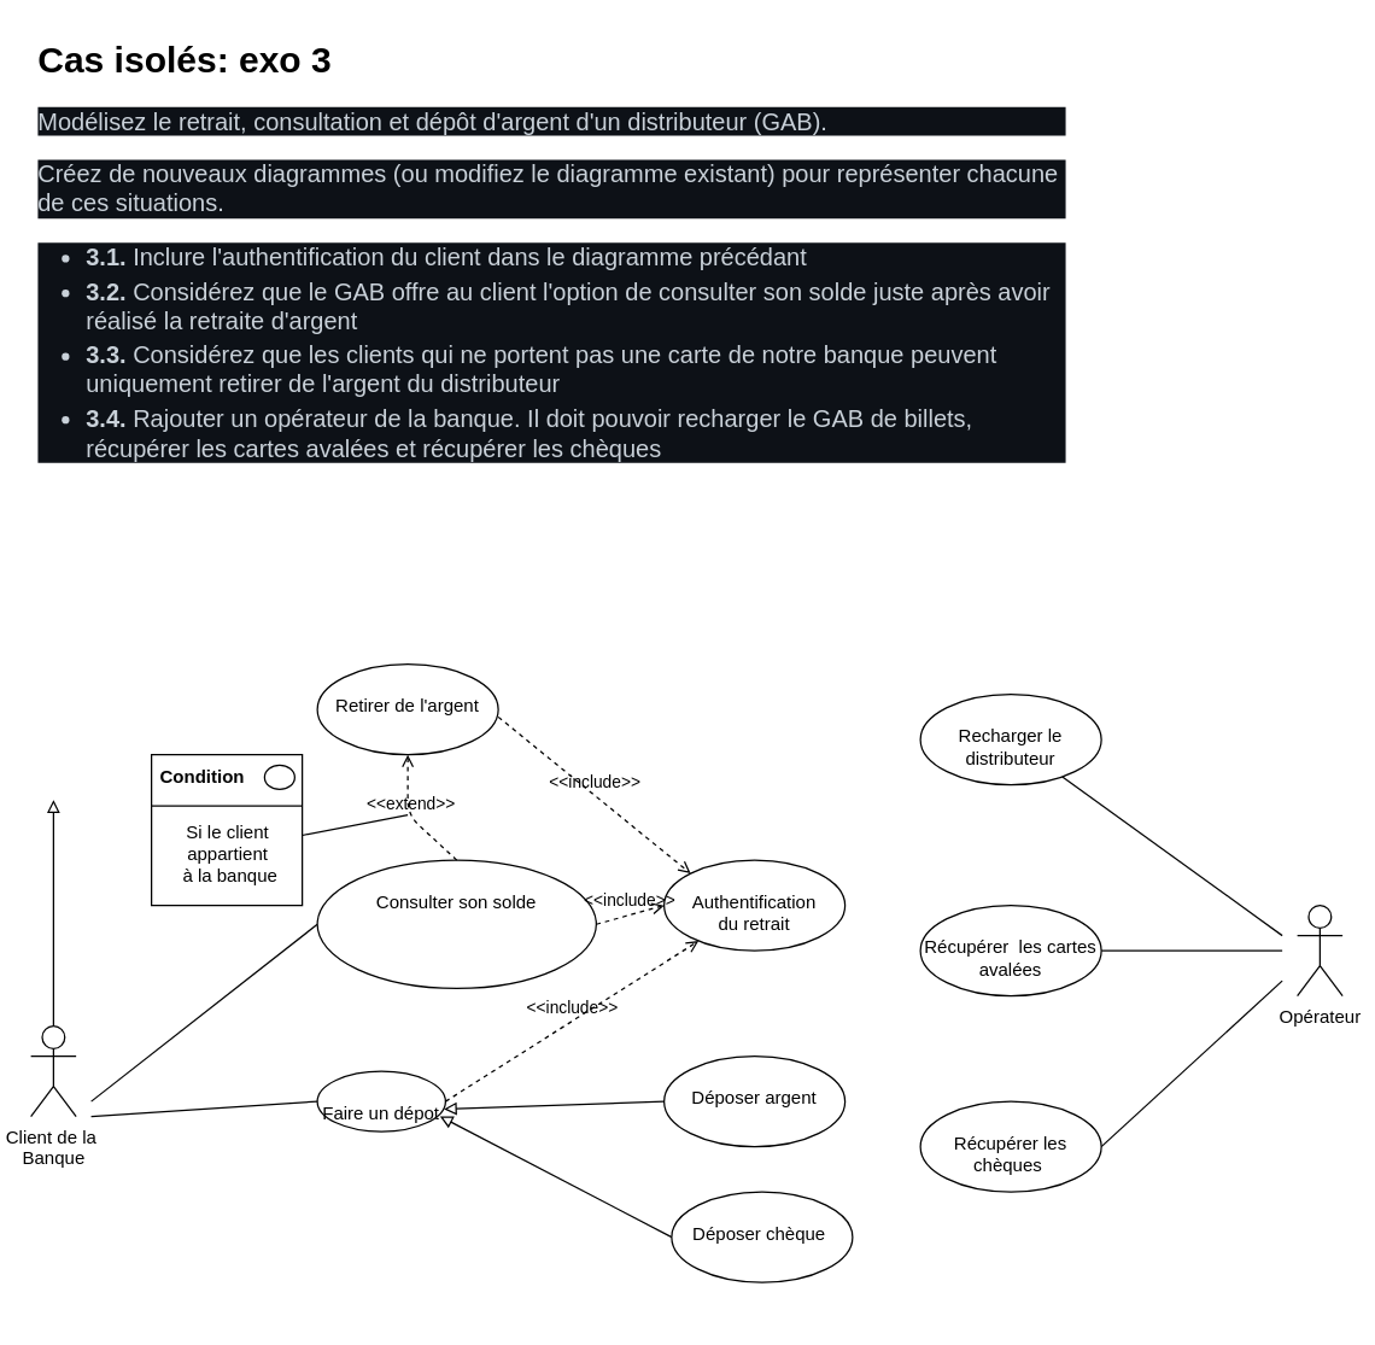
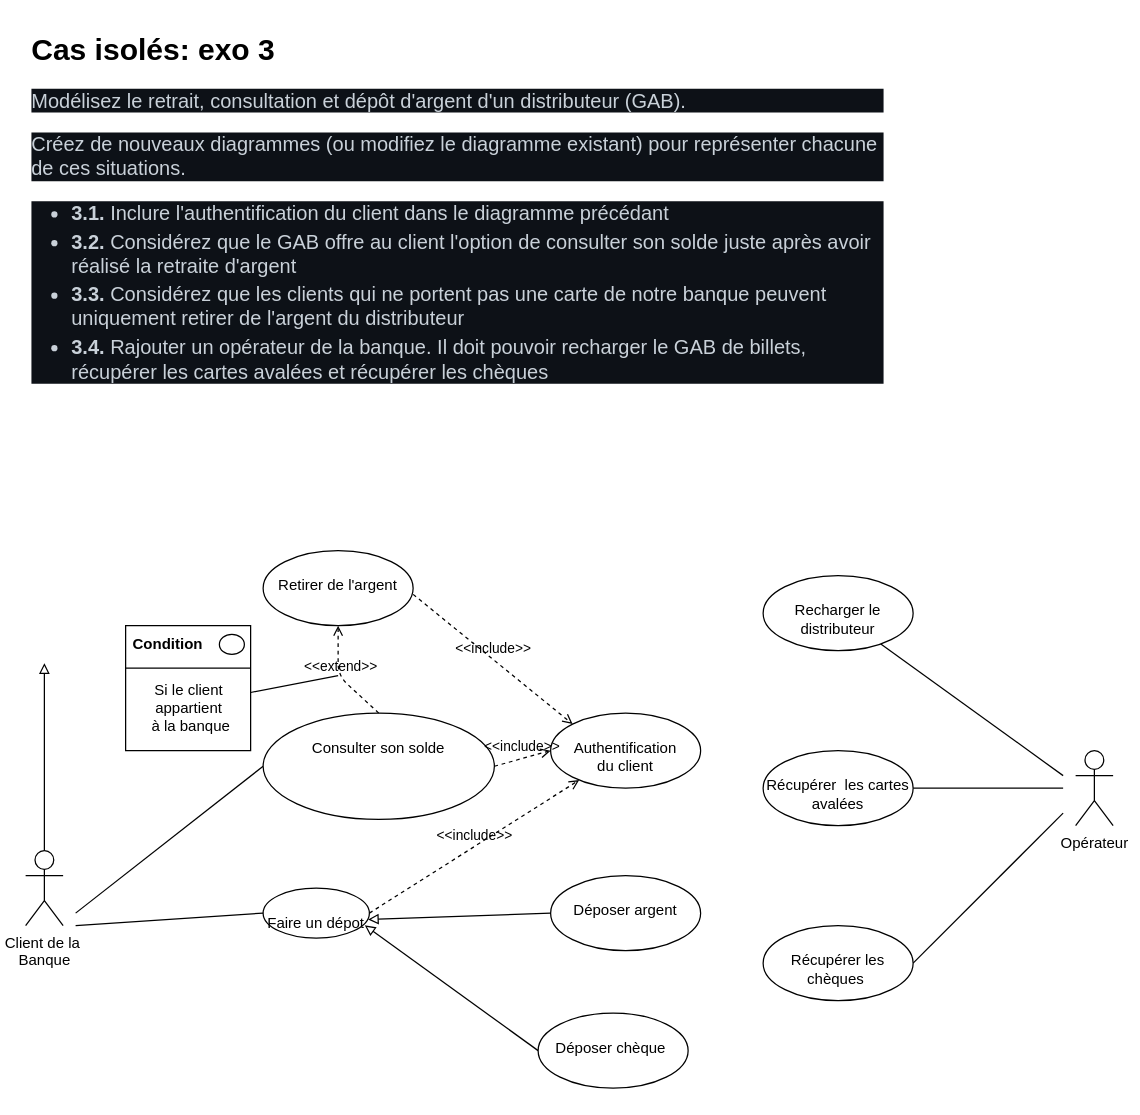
  <mxCell id="0" />
  <mxCell id="1" parent="0" />
  <mxCell id="2" value="&lt;h1&gt;Cas isolés: exo 3&amp;nbsp;&lt;/h1&gt;&lt;p dir=&quot;auto&quot; style=&quot;box-sizing: border-box ; margin-top: 0px ; margin-bottom: 16px ; color: rgb(201 , 209 , 217) ; font-family: , &amp;#34;blinkmacsystemfont&amp;#34; , &amp;#34;segoe ui&amp;#34; , &amp;#34;helvetica&amp;#34; , &amp;#34;arial&amp;#34; , sans-serif , &amp;#34;apple color emoji&amp;#34; , &amp;#34;segoe ui emoji&amp;#34; ; font-size: 16px ; background-color: rgb(13 , 17 , 23)&quot;&gt;Modélisez le retrait, consultation et dépôt d'argent d'un distributeur (GAB).&lt;/p&gt;&lt;p dir=&quot;auto&quot; style=&quot;box-sizing: border-box ; margin-top: 0px ; margin-bottom: 16px ; color: rgb(201 , 209 , 217) ; font-family: , &amp;#34;blinkmacsystemfont&amp;#34; , &amp;#34;segoe ui&amp;#34; , &amp;#34;helvetica&amp;#34; , &amp;#34;arial&amp;#34; , sans-serif , &amp;#34;apple color emoji&amp;#34; , &amp;#34;segoe ui emoji&amp;#34; ; font-size: 16px ; background-color: rgb(13 , 17 , 23)&quot;&gt;Créez de nouveaux diagrammes (ou modifiez le diagramme existant) pour représenter chacune de ces situations.&lt;/p&gt;&lt;ul dir=&quot;auto&quot; style=&quot;box-sizing: border-box ; padding-left: 2em ; margin-top: 0px ; margin-bottom: 16px ; color: rgb(201 , 209 , 217) ; font-family: , &amp;#34;blinkmacsystemfont&amp;#34; , &amp;#34;segoe ui&amp;#34; , &amp;#34;helvetica&amp;#34; , &amp;#34;arial&amp;#34; , sans-serif , &amp;#34;apple color emoji&amp;#34; , &amp;#34;segoe ui emoji&amp;#34; ; font-size: 16px ; background-color: rgb(13 , 17 , 23)&quot;&gt;&lt;li style=&quot;box-sizing: border-box&quot;&gt;&lt;span style=&quot;box-sizing: border-box ; font-weight: 600&quot;&gt;3.1.&lt;/span&gt;&amp;nbsp;Inclure l'authentification du client dans le diagramme précédant&lt;/li&gt;&lt;li style=&quot;box-sizing: border-box ; margin-top: 0.25em&quot;&gt;&lt;span style=&quot;box-sizing: border-box ; font-weight: 600&quot;&gt;3.2.&lt;/span&gt;&amp;nbsp;Considérez que le GAB offre au client l'option de consulter son solde juste après avoir réalisé la retraite d'argent&lt;/li&gt;&lt;li style=&quot;box-sizing: border-box ; margin-top: 0.25em&quot;&gt;&lt;span style=&quot;box-sizing: border-box ; font-weight: 600&quot;&gt;3.3.&lt;/span&gt;&amp;nbsp;Considérez que les clients qui ne portent pas une carte de notre banque peuvent uniquement retirer de l'argent du distributeur&lt;/li&gt;&lt;li style=&quot;box-sizing: border-box ; margin-top: 0.25em&quot;&gt;&lt;span style=&quot;box-sizing: border-box ; font-weight: 600&quot;&gt;3.4.&lt;/span&gt;&amp;nbsp;Rajouter un opérateur de la banque. Il doit pouvoir recharger le GAB de billets, récupérer les cartes avalées et récupérer les chèques&lt;/li&gt;&lt;/ul&gt;" style="text;html=1;strokeColor=none;fillColor=none;spacing=5;spacingTop=-20;whiteSpace=wrap;overflow=hidden;rounded=0;" vertex="1" parent="1"><mxGeometry x="20" y="20" width="690" height="330" as="geometry" /></mxCell>
  <mxCell id="3" value="&lt;br&gt;Retirer de l'argent" style="ellipse;whiteSpace=wrap;html=1;verticalAlign=top;" vertex="1" parent="1"><mxGeometry x="210" y="440" width="120" height="60" as="geometry" /></mxCell>
  <mxCell id="4" style="edgeStyle=none;html=1;exitX=0;exitY=0.5;exitDx=0;exitDy=0;endArrow=none;endFill=0;" edge="1" parent="1" source="5"><mxGeometry relative="1" as="geometry"><mxPoint x="60" y="730" as="targetPoint" /></mxGeometry></mxCell>
  <mxCell id="5" value="&lt;br&gt;Consulter son solde" style="ellipse;whiteSpace=wrap;html=1;verticalAlign=top;" vertex="1" parent="1"><mxGeometry x="210" y="570" width="185" height="85" as="geometry" /></mxCell>
  <mxCell id="6" style="edgeStyle=none;html=1;exitX=0;exitY=0.5;exitDx=0;exitDy=0;endArrow=none;endFill=0;" edge="1" parent="1" source="7"><mxGeometry relative="1" as="geometry"><mxPoint x="60" y="740" as="targetPoint" /></mxGeometry></mxCell>
  <mxCell id="7" value="&lt;br&gt;Faire un dépot" style="ellipse;whiteSpace=wrap;html=1;verticalAlign=top;" vertex="1" parent="1"><mxGeometry x="210" y="710" width="85" height="40" as="geometry" /></mxCell>
  <mxCell id="8" value="&amp;lt;&amp;lt;extend&amp;gt;&amp;gt;" style="html=1;verticalAlign=bottom;labelBackgroundColor=none;endArrow=open;endFill=0;dashed=1;entryX=0.5;entryY=1;entryDx=0;entryDy=0;exitX=0.5;exitY=0;exitDx=0;exitDy=0;" edge="1" parent="1" source="5" target="3"><mxGeometry width="160" relative="1" as="geometry"><mxPoint x="380" y="580" as="sourcePoint" /><mxPoint x="540" y="580" as="targetPoint" /><Array as="points"><mxPoint x="270" y="540" /></Array></mxGeometry></mxCell>
  <mxCell id="9" value="" style="edgeStyle=none;html=1;endArrow=none;endFill=0;" edge="1" parent="1" target="17"><mxGeometry relative="1" as="geometry"><mxPoint x="850" y="620" as="sourcePoint" /></mxGeometry></mxCell>
  <mxCell id="10" value="Opérateur" style="shape=umlActor;verticalLabelPosition=bottom;verticalAlign=top;html=1;" vertex="1" parent="1"><mxGeometry x="860" y="600" width="30" height="60" as="geometry" /></mxCell>
  <mxCell id="11" style="edgeStyle=none;html=1;exitX=0.5;exitY=0;exitDx=0;exitDy=0;exitPerimeter=0;endArrow=block;endFill=0;" edge="1" parent="1" source="12"><mxGeometry relative="1" as="geometry"><mxPoint x="35" y="530" as="targetPoint" /></mxGeometry></mxCell>
  <mxCell id="12" value="Client de la&amp;nbsp;&lt;br&gt;Banque" style="shape=umlActor;verticalLabelPosition=bottom;verticalAlign=top;html=1;" vertex="1" parent="1"><mxGeometry x="20" y="680" width="30" height="60" as="geometry" /></mxCell>
- <mxCell id="13" value="&lt;br&gt;Authentification&lt;br&gt;du retrait" style="ellipse;whiteSpace=wrap;html=1;verticalAlign=top;" vertex="1" parent="1"><mxGeometry x="440" y="570" width="120" height="60" as="geometry" /></mxCell>
+ <mxCell id="13" value="&lt;br&gt;Authentification&lt;br&gt;du client" style="ellipse;whiteSpace=wrap;html=1;verticalAlign=top;" vertex="1" parent="1"><mxGeometry x="440" y="570" width="120" height="60" as="geometry" /></mxCell>
  <mxCell id="14" value="&amp;lt;&amp;lt;include&amp;gt;&amp;gt;" style="html=1;verticalAlign=bottom;labelBackgroundColor=none;endArrow=open;endFill=0;dashed=1;entryX=0;entryY=0.5;entryDx=0;entryDy=0;exitX=1;exitY=0.5;exitDx=0;exitDy=0;" edge="1" parent="1" source="5" target="13"><mxGeometry width="160" relative="1" as="geometry"><mxPoint x="270" y="640" as="sourcePoint" /><mxPoint x="430" y="640" as="targetPoint" /></mxGeometry></mxCell>
  <mxCell id="15" value="&amp;lt;&amp;lt;include&amp;gt;&amp;gt;" style="html=1;verticalAlign=bottom;labelBackgroundColor=none;endArrow=open;endFill=0;dashed=1;exitX=1;exitY=0.5;exitDx=0;exitDy=0;" edge="1" parent="1" source="7" target="13"><mxGeometry width="160" relative="1" as="geometry"><mxPoint x="340" y="610" as="sourcePoint" /><mxPoint x="440" y="640" as="targetPoint" /></mxGeometry></mxCell>
  <mxCell id="16" value="&amp;lt;&amp;lt;include&amp;gt;&amp;gt;" style="html=1;verticalAlign=bottom;labelBackgroundColor=none;endArrow=open;endFill=0;dashed=1;entryX=0;entryY=0;entryDx=0;entryDy=0;exitX=1;exitY=0.5;exitDx=0;exitDy=0;" edge="1" parent="1" target="13"><mxGeometry width="160" relative="1" as="geometry"><mxPoint x="330" y="475" as="sourcePoint" /><mxPoint x="430" y="505" as="targetPoint" /></mxGeometry></mxCell>
  <mxCell id="17" value="&lt;br&gt;Recharger le distributeur" style="ellipse;whiteSpace=wrap;html=1;verticalAlign=top;" vertex="1" parent="1"><mxGeometry x="610" y="460" width="120" height="60" as="geometry" /></mxCell>
  <mxCell id="18" style="edgeStyle=none;html=1;exitX=1;exitY=0.5;exitDx=0;exitDy=0;endArrow=none;endFill=0;" edge="1" parent="1" source="19"><mxGeometry relative="1" as="geometry"><mxPoint x="850" y="650" as="targetPoint" /></mxGeometry></mxCell>
- <mxCell id="19" value="&lt;br&gt;Récupérer les chèques&amp;nbsp;" style="ellipse;whiteSpace=wrap;html=1;verticalAlign=top;" vertex="1" parent="1"><mxGeometry x="610" y="730" width="120" height="60" as="geometry" /></mxCell>
+ <mxCell id="19" value="&lt;br&gt;Récupérer les chèques&amp;nbsp;" style="ellipse;whiteSpace=wrap;html=1;verticalAlign=top;" vertex="1" parent="1"><mxGeometry x="610" y="740" width="120" height="60" as="geometry" /></mxCell>
  <mxCell id="20" style="edgeStyle=none;html=1;exitX=1;exitY=0.5;exitDx=0;exitDy=0;endArrow=none;endFill=0;" edge="1" parent="1" source="21"><mxGeometry relative="1" as="geometry"><mxPoint x="850" y="630" as="targetPoint" /></mxGeometry></mxCell>
  <mxCell id="21" value="&lt;br&gt;Récupérer&amp;nbsp; les cartes avalées" style="ellipse;whiteSpace=wrap;html=1;verticalAlign=top;" vertex="1" parent="1"><mxGeometry x="610" y="600" width="120" height="60" as="geometry" /></mxCell>
  <mxCell id="22" style="edgeStyle=none;html=1;exitX=0;exitY=0.5;exitDx=0;exitDy=0;entryX=0.987;entryY=0.627;entryDx=0;entryDy=0;entryPerimeter=0;endArrow=block;endFill=0;" edge="1" parent="1" source="23" target="7"><mxGeometry relative="1" as="geometry" /></mxCell>
  <mxCell id="23" value="&lt;br&gt;Déposer argent" style="ellipse;whiteSpace=wrap;html=1;verticalAlign=top;" vertex="1" parent="1"><mxGeometry x="440" y="700" width="120" height="60" as="geometry" /></mxCell>
  <mxCell id="24" style="edgeStyle=none;html=1;exitX=0;exitY=0.5;exitDx=0;exitDy=0;entryX=0.957;entryY=0.745;entryDx=0;entryDy=0;entryPerimeter=0;endArrow=block;endFill=0;" edge="1" parent="1" source="25" target="7"><mxGeometry relative="1" as="geometry" /></mxCell>
- <mxCell id="25" value="&lt;br&gt;Déposer chèque&amp;nbsp;" style="ellipse;whiteSpace=wrap;html=1;verticalAlign=top;" vertex="1" parent="1"><mxGeometry x="445" y="790" width="120" height="60" as="geometry" /></mxCell>
+ <mxCell id="25" value="&lt;br&gt;Déposer chèque&amp;nbsp;" style="ellipse;whiteSpace=wrap;html=1;verticalAlign=top;" vertex="1" parent="1"><mxGeometry x="430" y="810" width="120" height="60" as="geometry" /></mxCell>
  <mxCell id="26" value="" style="fontStyle=1;align=center;verticalAlign=top;childLayout=stackLayout;horizontal=1;horizontalStack=0;resizeParent=1;resizeParentMax=0;resizeLast=0;marginBottom=0;" vertex="1" parent="1"><mxGeometry x="100" y="500" width="100" height="100" as="geometry" /></mxCell>
  <mxCell id="27" value="Condition" style="html=1;align=left;spacingLeft=4;verticalAlign=middle;strokeColor=none;fillColor=none;fontStyle=1" vertex="1" parent="26"><mxGeometry width="100" height="30" as="geometry" /></mxCell>
  <mxCell id="28" value="" style="shape=ellipse;" vertex="1" parent="27"><mxGeometry x="1" width="20" height="16" relative="1" as="geometry"><mxPoint x="-25" y="7" as="offset" /></mxGeometry></mxCell>
  <mxCell id="29" value="" style="line;strokeWidth=1;fillColor=none;align=left;verticalAlign=middle;spacingTop=-1;spacingLeft=3;spacingRight=3;rotatable=0;labelPosition=right;points=[];portConstraint=eastwest;" vertex="1" parent="26"><mxGeometry y="30" width="100" height="8" as="geometry" /></mxCell>
  <mxCell id="30" value="Si le client&amp;nbsp;&lt;br&gt;appartient&amp;nbsp;&lt;br&gt;à la banque" style="html=1;align=center;spacingLeft=4;verticalAlign=top;strokeColor=none;fillColor=none;" vertex="1" parent="26"><mxGeometry y="38" width="100" height="62" as="geometry" /></mxCell>
  <mxCell id="31" style="edgeStyle=none;html=1;exitX=1;exitY=0.25;exitDx=0;exitDy=0;endArrow=none;endFill=0;" edge="1" parent="1" source="30"><mxGeometry relative="1" as="geometry"><mxPoint x="270" y="540" as="targetPoint" /></mxGeometry></mxCell>
